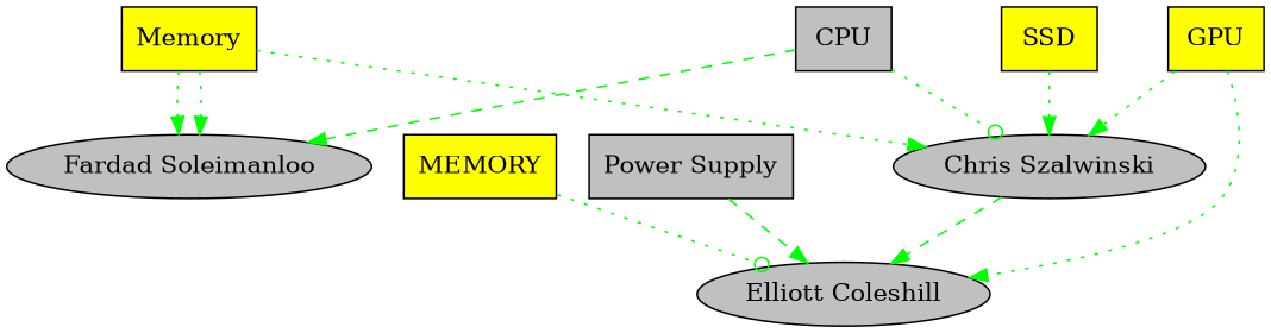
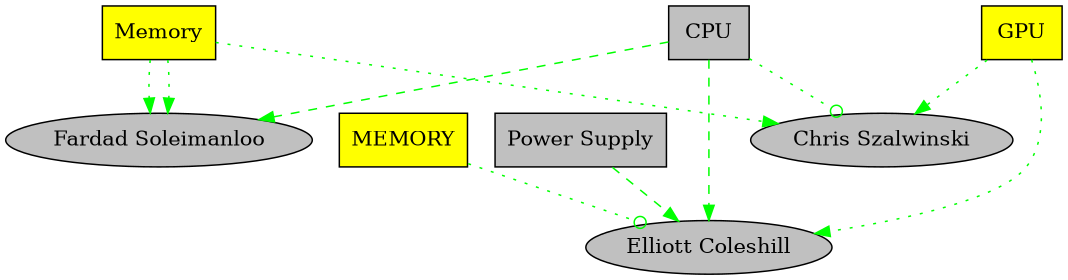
  digraph {
    node [fillcolor=grey shape=box style=filled]
    edge [arrowhead=normal color=green style=dotted]
    CPU
    "Fardad Soleimanloo\n" [shape=""]
    "Chris Szalwinski\n" [shape=""]
    "Elliott Coleshill\n" [shape=""]
    Memory [fillcolor=yellow]
-   SSD [fillcolor=yellow]
    GPU [fillcolor=yellow]
    MEMORY [fillcolor=yellow]
    "Power Supply"
    CPU -> "Fardad Soleimanloo\n" [style=dashed]
    CPU -> "Chris Szalwinski\n" [arrowhead=odot]
-   "Chris Szalwinski\n" -> "Elliott Coleshill\n" [style=dashed]
+   CPU -> "Elliott Coleshill\n" [style=dashed]
    Memory -> "Fardad Soleimanloo\n"
    Memory -> "Fardad Soleimanloo\n"
    Memory -> "Chris Szalwinski\n"
-   SSD -> "Chris Szalwinski\n"
    GPU -> "Chris Szalwinski\n"
    GPU -> "Elliott Coleshill\n"
    MEMORY -> "Elliott Coleshill\n" [arrowhead=odot]
    "Power Supply" -> "Elliott Coleshill\n" [style=dashed]
  }
